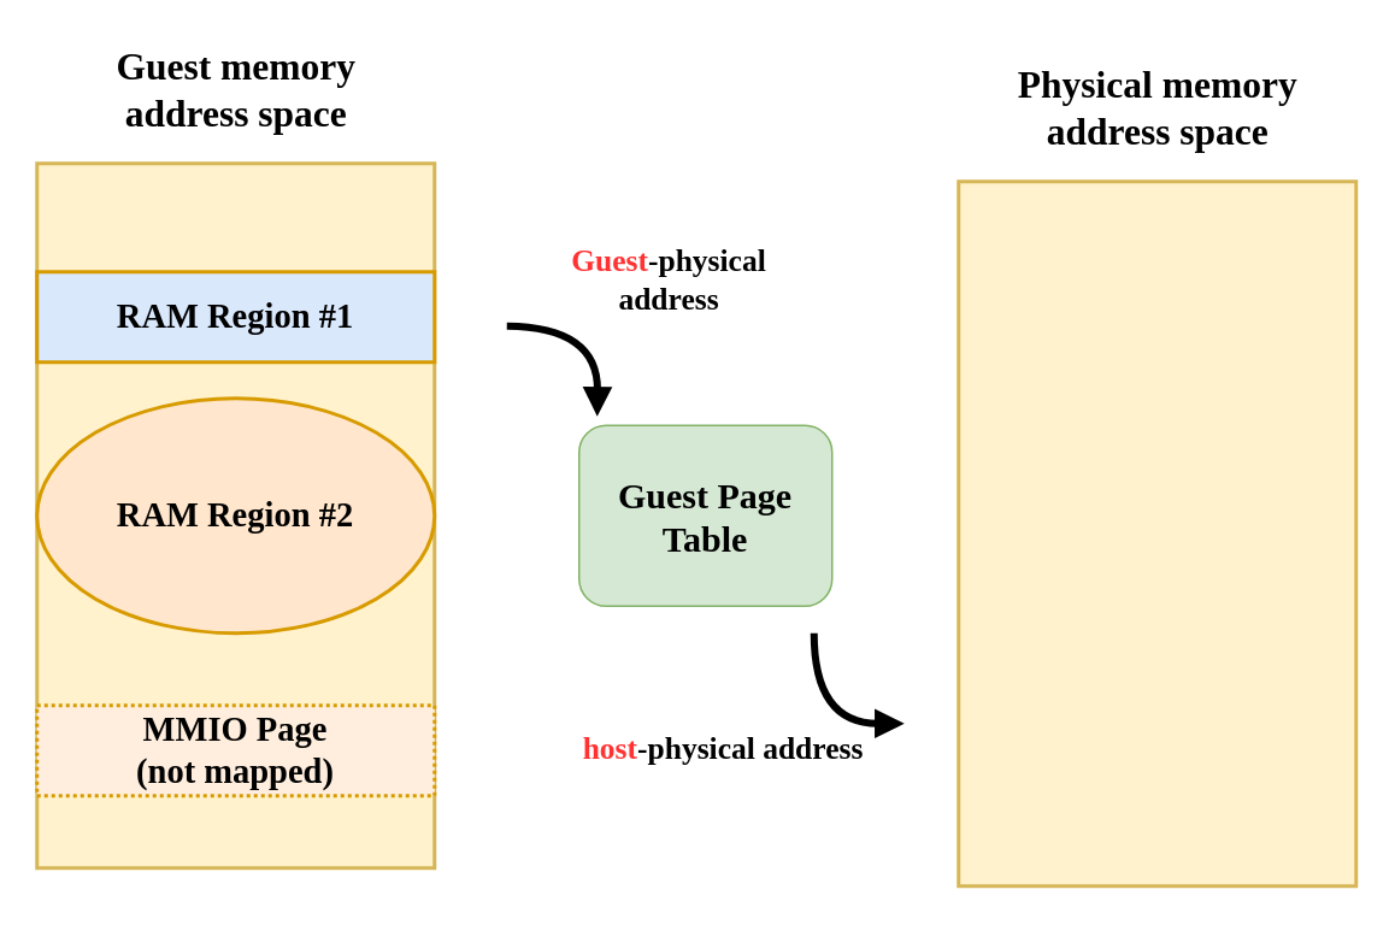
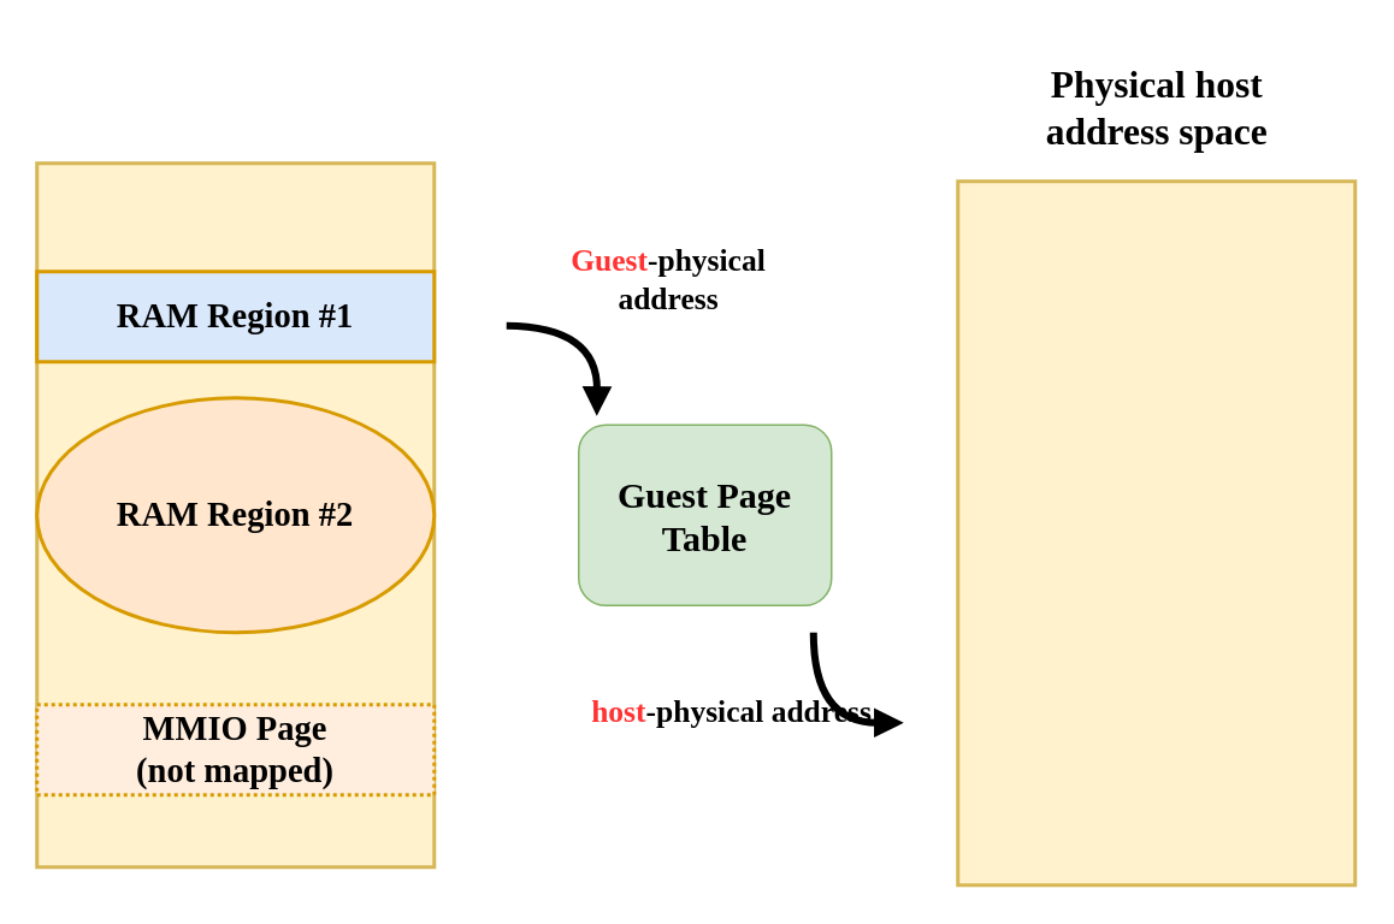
  <mxCell id="0" />
  <mxCell id="1" parent="0" />
  <mxCell id="2" value="&lt;b style=&quot;border-color: var(--border-color); font-size: 20px;&quot;&gt;&lt;font style=&quot;border-color: var(--border-color); font-size: 20px;&quot; face=&quot;Verdana&quot;&gt;Guest Page Table&lt;/font&gt;&lt;/b&gt;" style="rounded=1;whiteSpace=wrap;html=1;labelBackgroundColor=none;fillColor=#d5e8d4;fillStyle=auto;strokeColor=#82b366;fontSize=20;" vertex="1" parent="1"><mxGeometry x="320" y="235" width="140" height="100" as="geometry" /></mxCell>
- <mxCell id="3" value="&lt;span style=&quot;font-family: Verdana; font-size: 21px; font-weight: 700;&quot;&gt;Physical memory&lt;br&gt;address space&lt;br&gt;&lt;/span&gt;" style="text;html=1;align=center;verticalAlign=middle;resizable=0;points=[];autosize=1;strokeColor=none;fillColor=none;" vertex="1" parent="1"><mxGeometry x="530" y="30" width="220" height="60" as="geometry" /></mxCell>
+ <mxCell id="3" value="&lt;span style=&quot;font-family: Verdana; font-size: 21px; font-weight: 700;&quot;&gt;Physical host&lt;br&gt;address space&lt;br&gt;&lt;/span&gt;" style="text;html=1;align=center;verticalAlign=middle;resizable=0;points=[];autosize=1;strokeColor=none;fillColor=none;" vertex="1" parent="1"><mxGeometry x="530" y="30" width="220" height="60" as="geometry" /></mxCell>
  <mxCell id="4" value="" style="group" vertex="1" connectable="0" parent="1"><mxGeometry x="20" y="20" width="220" height="460" as="geometry" /></mxCell>
  <mxCell id="5" value="" style="whiteSpace=wrap;strokeWidth=2;fillColor=#fff2cc;strokeColor=#d6b656;fontFamily=Verdana;fontStyle=1;fontSize=21;verticalAlign=top;" vertex="1" parent="4"><mxGeometry y="70" width="220" height="390" as="geometry" /></mxCell>
  <mxCell id="6" value="RAM Region #1" style="whiteSpace=wrap;strokeWidth=2;fillColor=#dae8fc;strokeColor=#d79b00;fontFamily=Verdana;fontStyle=1;fontSize=19;" vertex="1" parent="4"><mxGeometry y="130" width="220" height="50" as="geometry" /></mxCell>
  <mxCell id="7" value="RAM Region #2" style="ellipse;whiteSpace=wrap;strokeWidth=2;fillColor=#ffe6cc;strokeColor=#d79b00;fontFamily=Verdana;fontStyle=1;fontSize=19;" vertex="1" parent="4"><mxGeometry y="200" width="220" height="130" as="geometry" /></mxCell>
  <mxCell id="8" value="MMIO Page&#10;(not mapped)" style="whiteSpace=wrap;strokeWidth=2;fillColor=#FFEEDE;strokeColor=#d79b00;fontFamily=Verdana;fontStyle=1;fontSize=19;dashed=1;dashPattern=1 1;" vertex="1" parent="4"><mxGeometry y="370" width="220" height="50" as="geometry" /></mxCell>
- <mxCell id="9" value="&lt;span style=&quot;font-family: Verdana; font-size: 21px; font-weight: 700;&quot;&gt;Guest memory&lt;br&gt;address space&lt;br&gt;&lt;/span&gt;" style="text;html=1;align=center;verticalAlign=middle;resizable=0;points=[];autosize=1;strokeColor=none;fillColor=none;" vertex="1" parent="4"><mxGeometry x="10" width="200" height="60" as="geometry" /></mxCell>
  <mxCell id="10" value="" style="whiteSpace=wrap;strokeWidth=2;fillColor=#fff2cc;strokeColor=#d6b656;fontFamily=Verdana;fontStyle=1;fontSize=21;verticalAlign=top;" vertex="1" parent="1"><mxGeometry x="530" y="100" width="220" height="390" as="geometry" /></mxCell>
  <mxCell id="11" value="" style="edgeStyle=orthogonalEdgeStyle;rounded=0;orthogonalLoop=1;jettySize=auto;html=1;strokeWidth=4;endArrow=block;endFill=1;curved=1;" edge="1" parent="1"><mxGeometry relative="1" as="geometry"><mxPoint x="280" y="180" as="sourcePoint" /><mxPoint x="330" y="230" as="targetPoint" /></mxGeometry></mxCell>
  <mxCell id="12" value="&lt;font color=&quot;#ff3333&quot;&gt;Guest&lt;/font&gt;-physical address" style="text;html=1;strokeColor=none;fillColor=none;align=center;verticalAlign=middle;whiteSpace=wrap;rounded=0;strokeWidth=2;fontStyle=1;fontSize=17;fontFamily=Verdana;" vertex="1" parent="1"><mxGeometry x="290" y="140" width="160" height="30" as="geometry" /></mxCell>
  <mxCell id="13" value="" style="edgeStyle=orthogonalEdgeStyle;rounded=0;orthogonalLoop=1;jettySize=auto;html=1;strokeWidth=4;endArrow=block;endFill=1;curved=1;" edge="1" parent="1"><mxGeometry relative="1" as="geometry"><mxPoint x="450" y="350" as="sourcePoint" /><mxPoint x="500" y="400" as="targetPoint" /><Array as="points"><mxPoint x="450" y="400" /></Array></mxGeometry></mxCell>
- <mxCell id="14" value="&lt;font color=&quot;#ff3333&quot;&gt;host&lt;/font&gt;-physical address" style="text;html=1;strokeColor=none;fillColor=none;align=center;verticalAlign=middle;whiteSpace=wrap;rounded=0;strokeWidth=2;fontStyle=1;fontSize=17;fontFamily=Verdana;" vertex="1" parent="1"><mxGeometry x="320" y="400" width="160" height="30" as="geometry" /></mxCell>
+ <mxCell id="14" value="&lt;font color=&quot;#ff3333&quot;&gt;host&lt;/font&gt;-physical address" style="text;html=1;strokeColor=none;fillColor=none;align=center;verticalAlign=middle;whiteSpace=wrap;rounded=0;strokeWidth=2;fontStyle=1;fontSize=17;fontFamily=Verdana;" vertex="1" parent="1"><mxGeometry x="325" y="380" width="160" height="30" as="geometry" /></mxCell>
